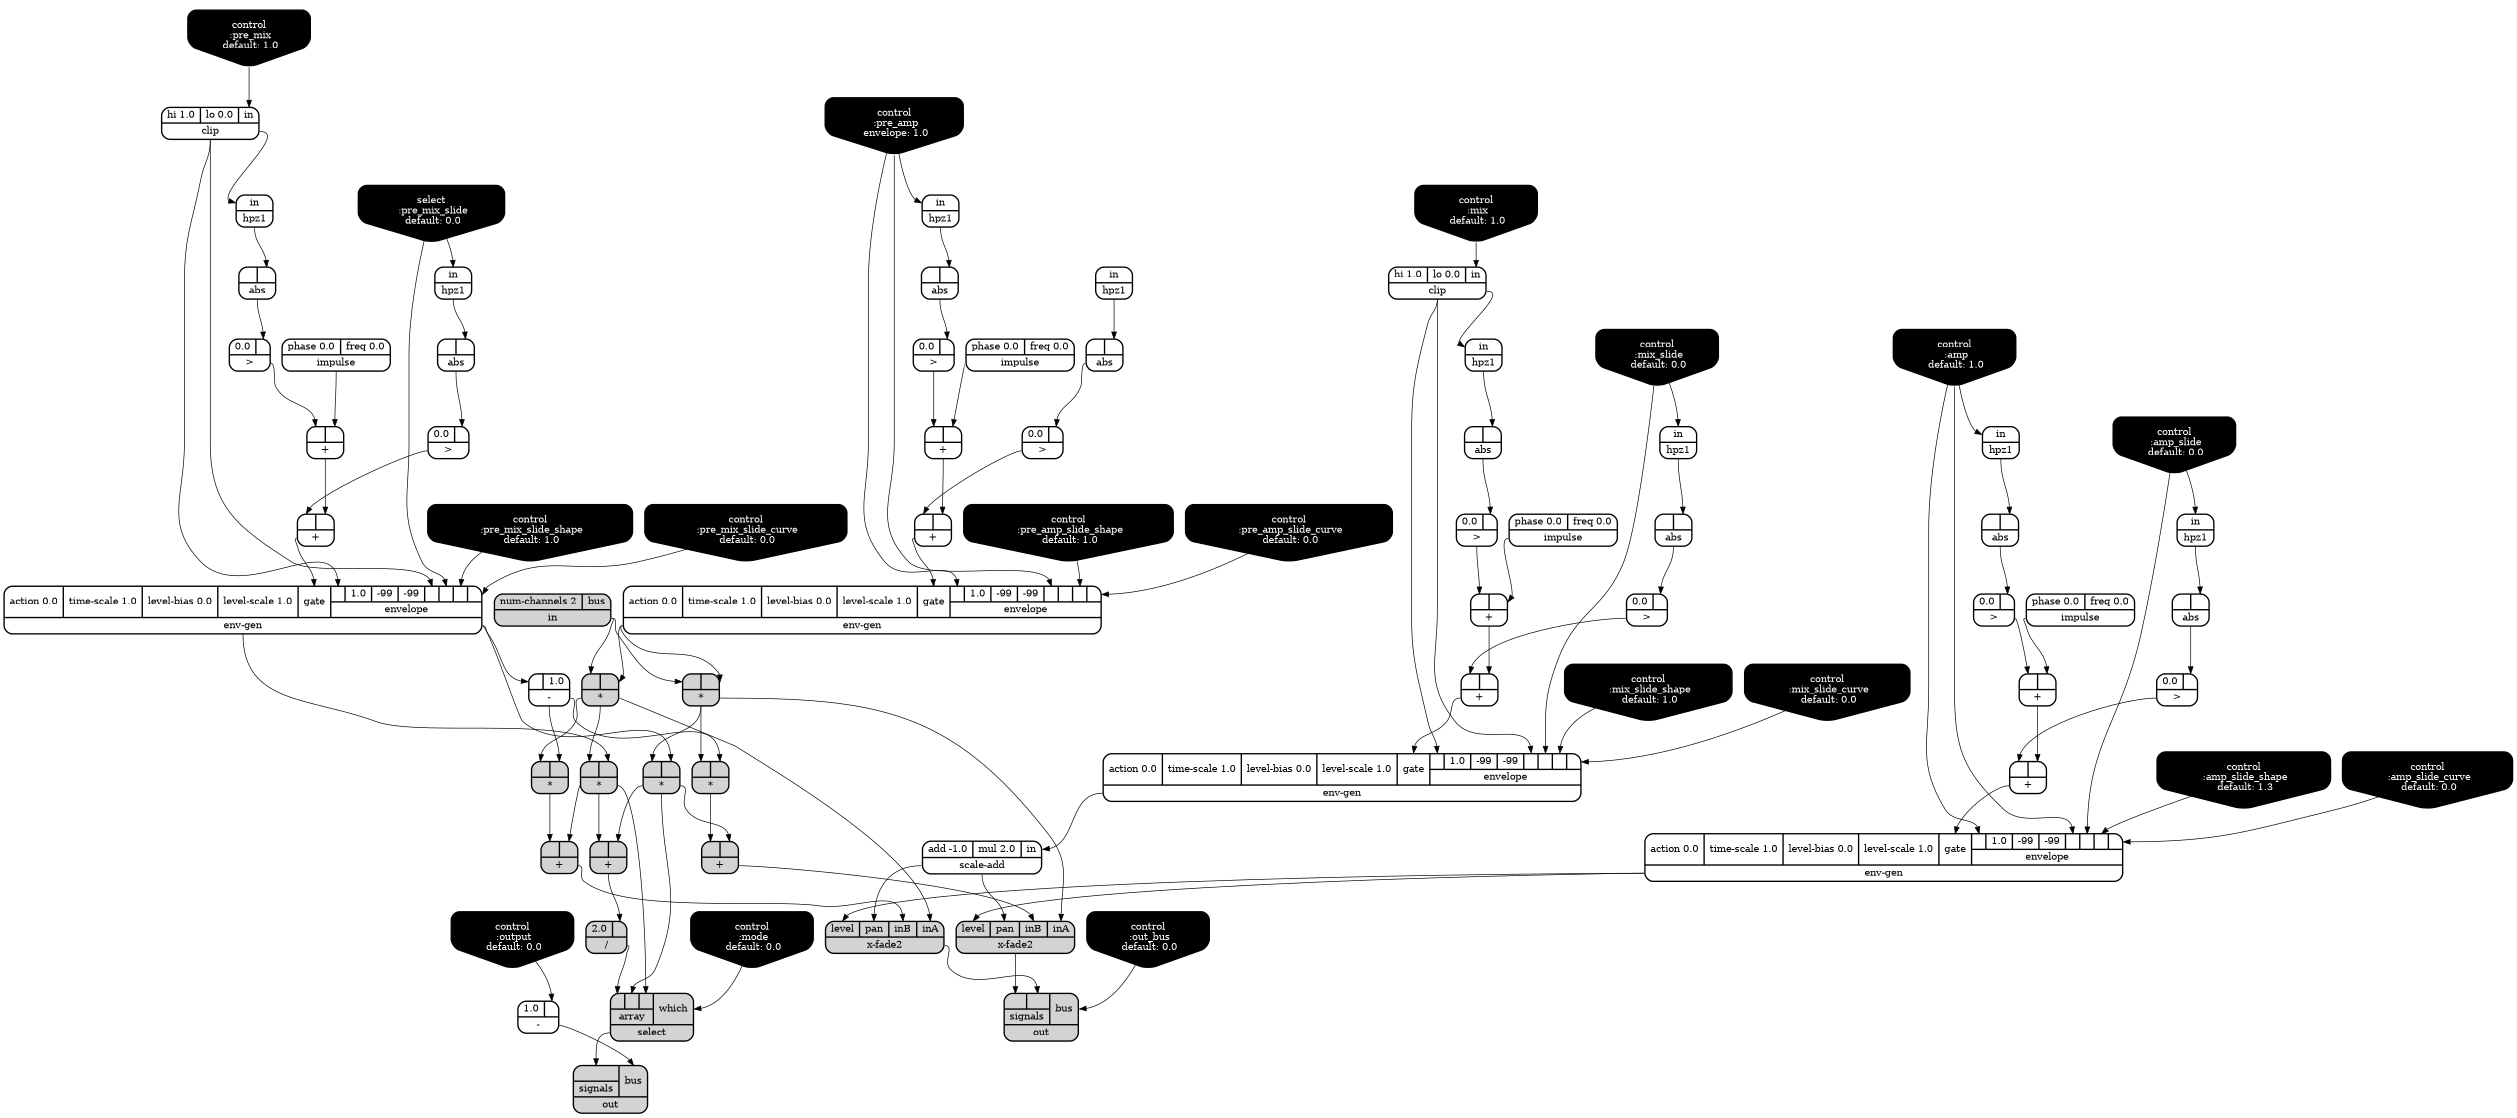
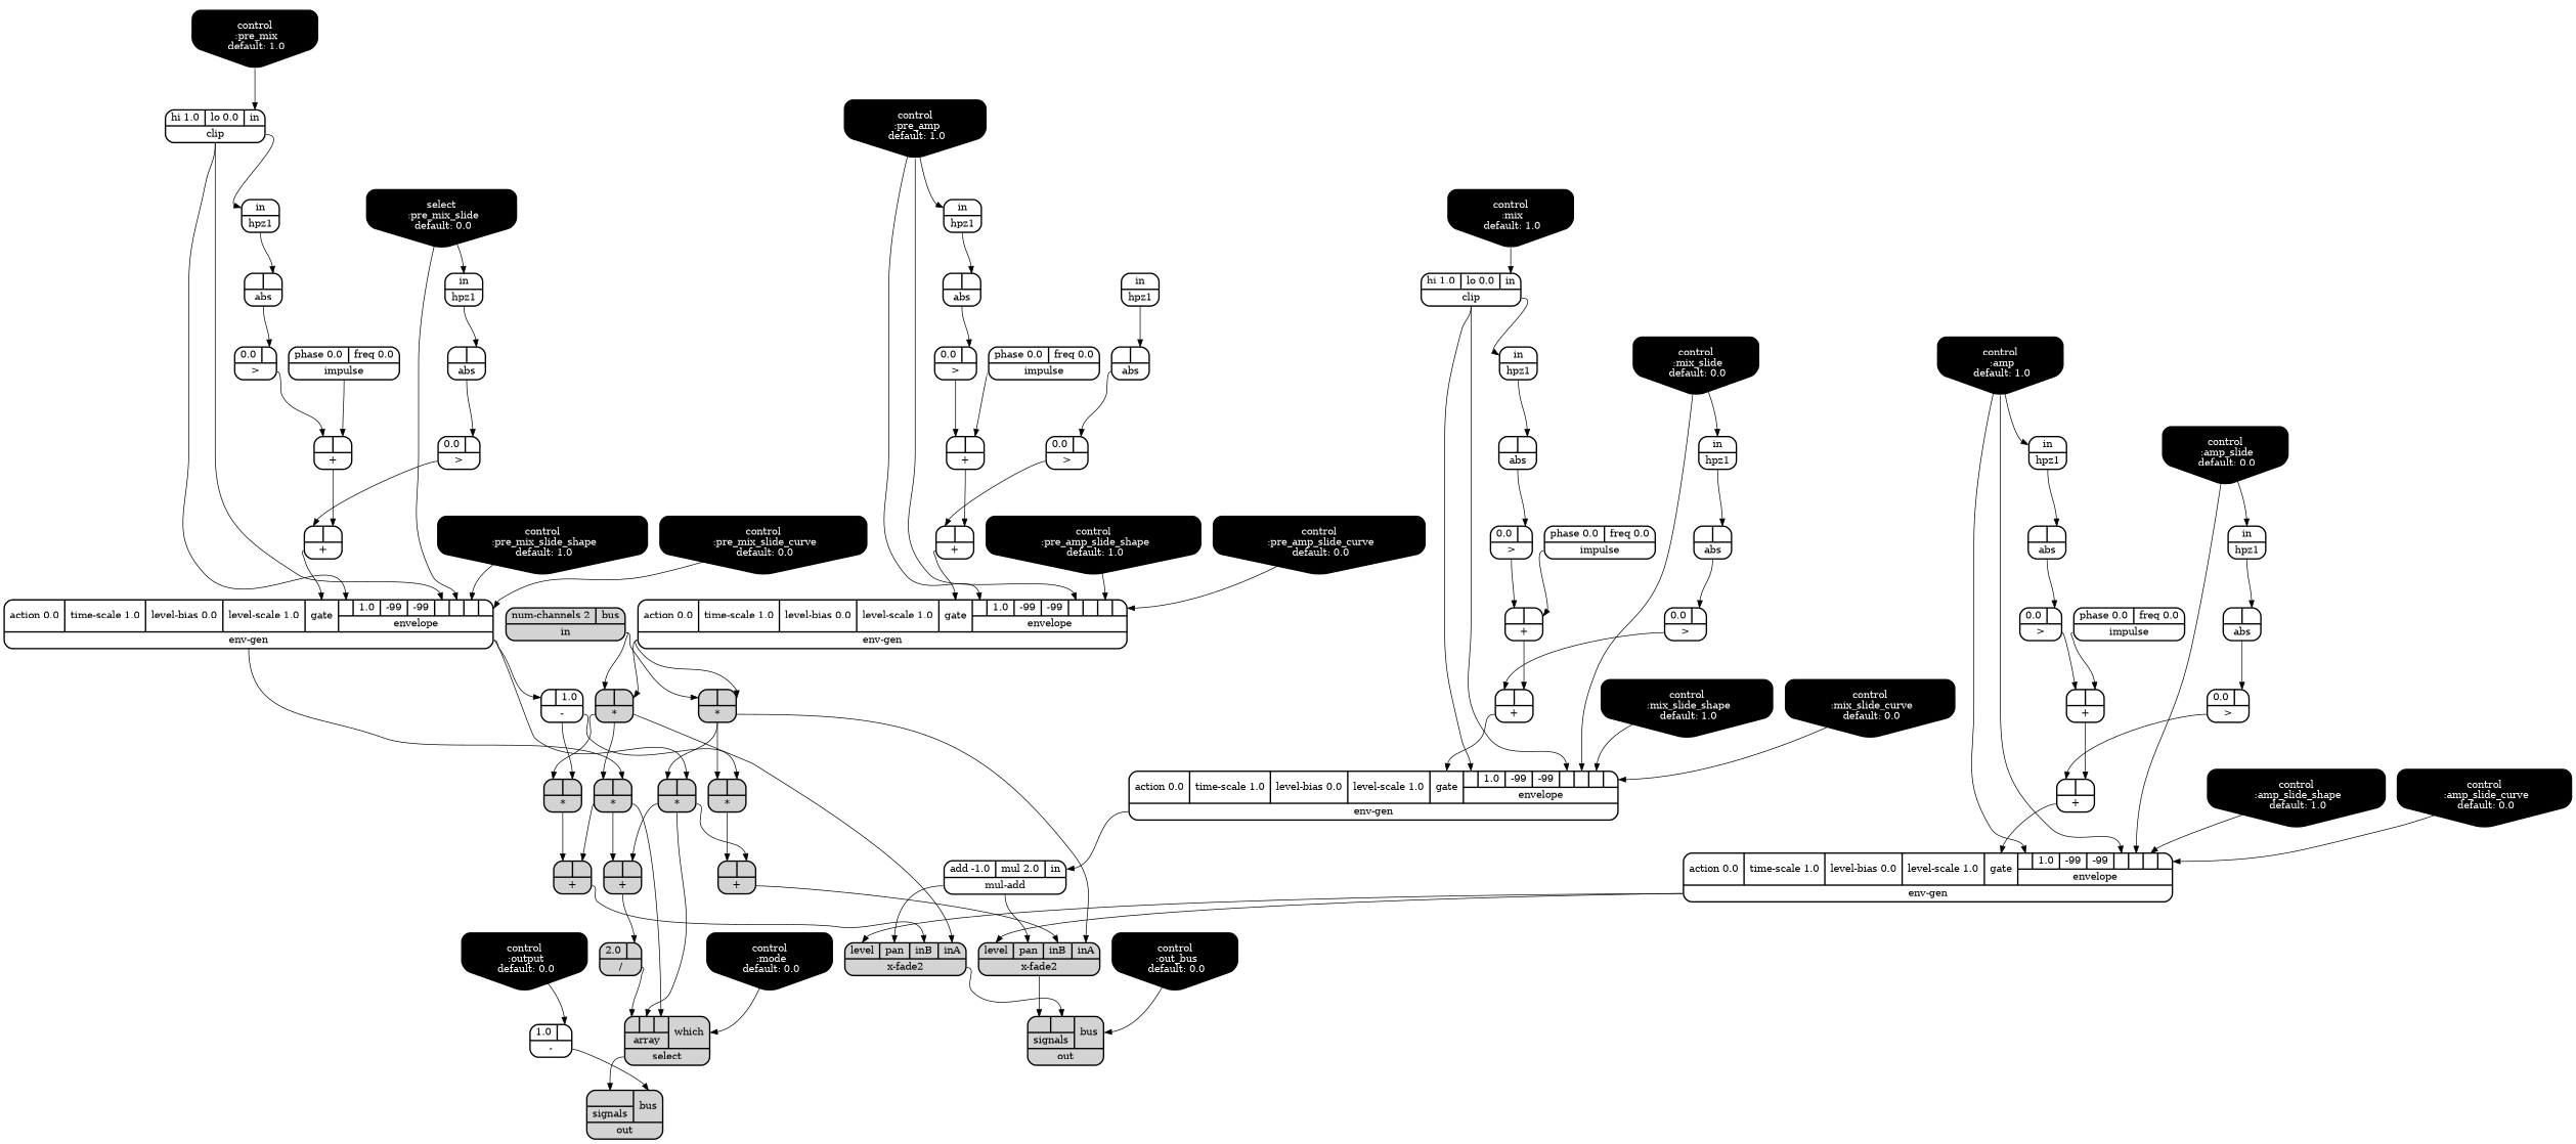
  digraph {
    node [rankdir=LR shape=record style="bold, rounded"]
    edge [headport=a tailport=__UG_NAME__]
    n1 [label="{{ <b> |<a> } |<__UG_NAME__>* }" style="filled, bold, rounded"]
    n2 [label="{{ <b> |<a> } |<__UG_NAME__>* }" style="filled, bold, rounded"]
    n3 [label="{{ <b> |<a> } |<__UG_NAME__>* }" style="filled, bold, rounded"]
    n4 [label="{{ <level> level|<pan> pan|<inb> inB|<ina> inA} |<__UG_NAME__>x-fade2 }" style="filled, bold, rounded"]
    n5 [label="{{ <b> |<a> } |<__UG_NAME__>+ }" style="filled, bold, rounded"]
    n6 [label="{{ <b> |<a> } |<__UG_NAME__>+ }" style="filled, bold, rounded"]
    n7 [label="{{ {{<array___binary____op____u____gen___0>|<array___binary____op____u____gen___1>|<array___binary____op____u____gen___2>}|array}|<which> which} |<__UG_NAME__>select }" style="filled, bold, rounded"]
    n8 [label="{{ {{<signals___x____fade2___0>|<signals___x____fade2___1>}|signals}|<bus> bus} |<__UG_NAME__>out }" style="filled, bold, rounded"]
    n9 [label="{{ <b> 2.0|<a> } |<__UG_NAME__>/ }" style="filled, bold, rounded"]
    n10 [label="{{ {{<signals___select___0>}|signals}|<bus> bus} |<__UG_NAME__>out }" style="filled, bold, rounded"]
    n11 [label="{{ <b> |<a> } |<__UG_NAME__>* }" style="filled, bold, rounded"]
    n12 [label="{{ <b> |<a> } |<__UG_NAME__>* }" style="filled, bold, rounded"]
    n13 [label="{{ <b> |<a> } |<__UG_NAME__>* }" style="filled, bold, rounded"]
    n14 [label="{{ <level> level|<pan> pan|<inb> inB|<ina> inA} |<__UG_NAME__>x-fade2 }" style="filled, bold, rounded"]
    n15 [label="{{ <b> |<a> } |<__UG_NAME__>+ }" style="filled, bold, rounded"]
    n16 [label="{{ <b> |<a> } |<__UG_NAME__>+ }"]
    n17 [label="{{ <b> |<a> } |<__UG_NAME__>+ }"]
    n18 [label="{{ <action> action 0.0|<time____scale> time-scale 1.0|<level____bias> level-bias 0.0|<level____scale> level-scale 1.0|<gate> gate|{{<envelope___control___0>|1.0|-99|-99|<envelope___control___4>|<envelope___control___5>|<envelope___control___6>|<envelope___control___7>}|envelope}} |<__UG_NAME__>env-gen }"]
    n19 [label="{{ <b> |<a> } |<__UG_NAME__>+ }"]
    n20 [label="{{ <b> |<a> } |<__UG_NAME__>+ }"]
    n21 [label="{{ <action> action 0.0|<time____scale> time-scale 1.0|<level____bias> level-bias 0.0|<level____scale> level-scale 1.0|<gate> gate|{{<envelope___clip___0>|1.0|-99|-99|<envelope___clip___4>|<envelope___control___5>|<envelope___control___6>|<envelope___control___7>}|envelope}} |<__UG_NAME__>env-gen }"]
    n22 [label="{{ <b> |<a> 1.0} |<__UG_NAME__>- }"]
    n23 [label="{{ <b> |<a> } |<__UG_NAME__>+ }"]
    n24 [label="{{ <b> |<a> } |<__UG_NAME__>+ }"]
    n25 [label="{{ <action> action 0.0|<time____scale> time-scale 1.0|<level____bias> level-bias 0.0|<level____scale> level-scale 1.0|<gate> gate|{{<envelope___clip___0>|1.0|-99|-99|<envelope___clip___4>|<envelope___control___5>|<envelope___control___6>|<envelope___control___7>}|envelope}} |<__UG_NAME__>env-gen }"]
-   n26 [label="{{ <add> add -1.0|<mul> mul 2.0|<in> in} |<__UG_NAME__>scale-add }"]
+   n26 [label="{{ <add> add -1.0|<mul> mul 2.0|<in> in} |<__UG_NAME__>mul-add }"]
    n27 [label="{{ <b> |<a> } |<__UG_NAME__>+ }"]
    n28 [label="{{ <b> |<a> } |<__UG_NAME__>+ }"]
    n29 [label="{{ <action> action 0.0|<time____scale> time-scale 1.0|<level____bias> level-bias 0.0|<level____scale> level-scale 1.0|<gate> gate|{{<envelope___control___0>|1.0|-99|-99|<envelope___control___4>|<envelope___control___5>|<envelope___control___6>|<envelope___control___7>}|envelope}} |<__UG_NAME__>env-gen }"]
    n30 [label="{{ <b> 1.0|<a> } |<__UG_NAME__>- }"]
    n31 [label="{{ <b> 0.0|<a> } |<__UG_NAME__>\> }"]
    n32 [label="{{ <b> 0.0|<a> } |<__UG_NAME__>\> }"]
    n33 [label="{{ <b> 0.0|<a> } |<__UG_NAME__>\> }"]
    n34 [label="{{ <b> 0.0|<a> } |<__UG_NAME__>\> }"]
    n35 [label="{{ <b> 0.0|<a> } |<__UG_NAME__>\> }"]
    n36 [label="{{ <b> 0.0|<a> } |<__UG_NAME__>\> }"]
    n37 [label="{{ <b> 0.0|<a> } |<__UG_NAME__>\> }"]
    n38 [label="{{ <b> 0.0|<a> } |<__UG_NAME__>\> }"]
    n39 [label="{{ <b> |<a> } |<__UG_NAME__>abs }"]
    n40 [label="{{ <b> |<a> } |<__UG_NAME__>abs }"]
    n41 [label="{{ <b> |<a> } |<__UG_NAME__>abs }"]
    n42 [label="{{ <b> |<a> } |<__UG_NAME__>abs }"]
    n43 [label="{{ <b> |<a> } |<__UG_NAME__>abs }"]
    n44 [label="{{ <b> |<a> } |<__UG_NAME__>abs }"]
    n45 [label="{{ <b> |<a> } |<__UG_NAME__>abs }"]
    n46 [label="{{ <b> |<a> } |<__UG_NAME__>abs }"]
    n47 [label="{{ <hi> hi 1.0|<lo> lo 0.0|<in> in} |<__UG_NAME__>clip }"]
    n48 [label="{{ <in> in} |<__UG_NAME__>hpz1 }"]
    n49 [label="{{ <hi> hi 1.0|<lo> lo 0.0|<in> in} |<__UG_NAME__>clip }"]
    n50 [label="{{ <in> in} |<__UG_NAME__>hpz1 }"]
    n51 [fillcolor=black fontcolor=white label="control\n :output\n default: 0.0" shape=invhouse style="rounded, filled, bold" rankdir=""]
    n52 [fillcolor=black fontcolor=white label="control\n :mode\n default: 0.0" shape=invhouse style="rounded, filled, bold" rankdir=""]
-   n53 [fillcolor=black fontcolor=white label="control\n :pre_amp\n envelope: 1.0" shape=invhouse style="rounded, filled, bold" rankdir=""]
+   n53 [fillcolor=black fontcolor=white label="control\n :pre_amp\n default: 1.0" shape=invhouse style="rounded, filled, bold" rankdir=""]
    n54 [label="{{ <in> in} |<__UG_NAME__>hpz1 }"]
    n55 [label="{{ <in> in} |<__UG_NAME__>hpz1 }"]
    n56 [fillcolor=black fontcolor=white label="control\n :pre_amp_slide_shape\n default: 1.0" shape=invhouse style="rounded, filled, bold" rankdir=""]
    n57 [fillcolor=black fontcolor=white label="control\n :pre_amp_slide_curve\n default: 0.0" shape=invhouse style="rounded, filled, bold" rankdir=""]
    n58 [fillcolor=black fontcolor=white label="control\n :amp\n default: 1.0" shape=invhouse style="rounded, filled, bold" rankdir=""]
    n59 [label="{{ <in> in} |<__UG_NAME__>hpz1 }"]
    n60 [fillcolor=black fontcolor=white label="control\n :amp_slide\n default: 0.0" shape=invhouse style="rounded, filled, bold" rankdir=""]
    n61 [label="{{ <in> in} |<__UG_NAME__>hpz1 }"]
-   n62 [fillcolor=black fontcolor=white label="control\n :amp_slide_shape\n default: 1.3" shape=invhouse style="rounded, filled, bold" rankdir=""]
+   n62 [fillcolor=black fontcolor=white label="control\n :amp_slide_shape\n default: 1.0" shape=invhouse style="rounded, filled, bold" rankdir=""]
    n63 [fillcolor=black fontcolor=white label="control\n :amp_slide_curve\n default: 0.0" shape=invhouse style="rounded, filled, bold" rankdir=""]
    n64 [fillcolor=black fontcolor=white label="control\n :mix\n default: 1.0" shape=invhouse style="rounded, filled, bold" rankdir=""]
    n65 [fillcolor=black fontcolor=white label="control\n :mix_slide\n default: 0.0" shape=invhouse style="rounded, filled, bold" rankdir=""]
    n66 [label="{{ <in> in} |<__UG_NAME__>hpz1 }"]
    n67 [fillcolor=black fontcolor=white label="control\n :mix_slide_shape\n default: 1.0" shape=invhouse style="rounded, filled, bold" rankdir=""]
    n68 [fillcolor=black fontcolor=white label="control\n :mix_slide_curve\n default: 0.0" shape=invhouse style="rounded, filled, bold" rankdir=""]
    n69 [fillcolor=black fontcolor=white label="control\n :pre_mix\n default: 1.0" shape=invhouse style="rounded, filled, bold" rankdir=""]
    n70 [fillcolor=black fontcolor=white label="select\n :pre_mix_slide\n default: 0.0" shape=invhouse style="rounded, filled, bold" rankdir=""]
    n71 [label="{{ <in> in} |<__UG_NAME__>hpz1 }"]
    n72 [fillcolor=black fontcolor=white label="control\n :pre_mix_slide_shape\n default: 1.0" shape=invhouse style="rounded, filled, bold" rankdir=""]
    n73 [fillcolor=black fontcolor=white label="control\n :pre_mix_slide_curve\n default: 0.0" shape=invhouse style="rounded, filled, bold" rankdir=""]
    n74 [label="{{ <num____channels> num-channels 2|<bus> bus} |<__UG_NAME__>in }" style="filled, bold, rounded"]
    n75 [fillcolor=black fontcolor=white label="control\n :out_bus\n default: 0.0" shape=invhouse style="rounded, filled, bold" rankdir=""]
    n76 [label="{{ <phase> phase 0.0|<freq> freq 0.0} |<__UG_NAME__>impulse }"]
    n77 [label="{{ <phase> phase 0.0|<freq> freq 0.0} |<__UG_NAME__>impulse }"]
    n78 [label="{{ <phase> phase 0.0|<freq> freq 0.0} |<__UG_NAME__>impulse }"]
    n79 [label="{{ <phase> phase 0.0|<freq> freq 0.0} |<__UG_NAME__>impulse }"]
    n1 -> n2 [headport=b]
    n1 -> n3 [headport=b]
    n1 -> n4 [headport=ina]
    n2 -> n5
    n2 -> n6 [headport=b]
    n2 -> n7 [headport=array___binary____op____u____gen___2]
    n3 -> n5 [headport=b]
    n4 -> n8 [headport=signals___x____fade2___1]
    n5 -> n4 [headport=inb]
    n6 -> n9
    n7 -> n10 [headport=signals___select___0]
    n9 -> n7 [headport=array___binary____op____u____gen___0]
    n11 -> n12 [headport=b]
    n11 -> n13 [headport=b]
    n11 -> n14 [headport=ina]
    n12 -> n6
    n12 -> n7 [headport=array___binary____op____u____gen___1]
    n12 -> n15
    n13 -> n15 [headport=b]
    n14 -> n8 [headport=signals___x____fade2___0]
    n15 -> n14 [headport=inb]
    n16 -> n17
    n17 -> n18 [headport=gate]
    n18 -> n1
    n18 -> n11
    n19 -> n20
    n20 -> n21 [headport=gate]
    n21 -> n2
    n21 -> n12
    n21 -> n22 [headport=b]
    n22 -> n3
    n22 -> n13
    n23 -> n24
    n24 -> n25 [headport=gate]
    n25 -> n26 [headport=in]
    n26 -> n4 [headport=pan]
    n26 -> n14 [headport=pan]
    n27 -> n28
    n28 -> n29 [headport=gate]
    n29 -> n4 [headport=level]
    n29 -> n14 [headport=level]
    n30 -> n10 [headport=bus]
    n31 -> n16 [headport=b]
    n32 -> n19 [headport=b]
    n33 -> n20 [headport=b]
    n34 -> n17 [headport=b]
    n35 -> n23 [headport=b]
    n36 -> n24 [headport=b]
    n37 -> n27 [headport=b]
    n38 -> n28 [headport=b]
    n39 -> n31
    n40 -> n34
    n41 -> n32
    n42 -> n33
    n43 -> n35
    n44 -> n36
    n45 -> n37
    n46 -> n38
    n47 -> n21 [headport=envelope___clip___0]
    n47 -> n21 [headport=envelope___clip___4]
    n47 -> n48 [headport=in]
    n48 -> n41
    n49 -> n25 [headport=envelope___clip___0]
    n49 -> n25 [headport=envelope___clip___4]
    n49 -> n50 [headport=in]
    n50 -> n43
    n51 -> n30
    n52 -> n7 [headport=which]
    n53 -> n18 [headport=envelope___control___0]
    n53 -> n18 [headport=envelope___control___4]
    n53 -> n54 [headport=in]
    n54 -> n39
    n55 -> n40
    n56 -> n18 [headport=envelope___control___6]
    n57 -> n18 [headport=envelope___control___7]
    n58 -> n29 [headport=envelope___control___0]
    n58 -> n29 [headport=envelope___control___4]
    n58 -> n59 [headport=in]
    n59 -> n45
    n60 -> n29 [headport=envelope___control___5]
    n60 -> n61 [headport=in]
    n61 -> n46
    n62 -> n29 [headport=envelope___control___6]
    n63 -> n29 [headport=envelope___control___7]
    n64 -> n49 [headport=in]
    n65 -> n25 [headport=envelope___control___5]
    n65 -> n66 [headport=in]
    n66 -> n44
    n67 -> n25 [headport=envelope___control___6]
    n68 -> n25 [headport=envelope___control___7]
    n69 -> n47 [headport=in]
    n70 -> n21 [headport=envelope___control___5]
    n70 -> n71 [headport=in]
    n71 -> n42
    n72 -> n21 [headport=envelope___control___6]
    n73 -> n21 [headport=envelope___control___7]
    n74 -> n1 [headport=b]
    n74 -> n11 [headport=b]
    n75 -> n8 [headport=bus]
    n76 -> n16
    n77 -> n19
    n78 -> n23
    n79 -> n27
  }
